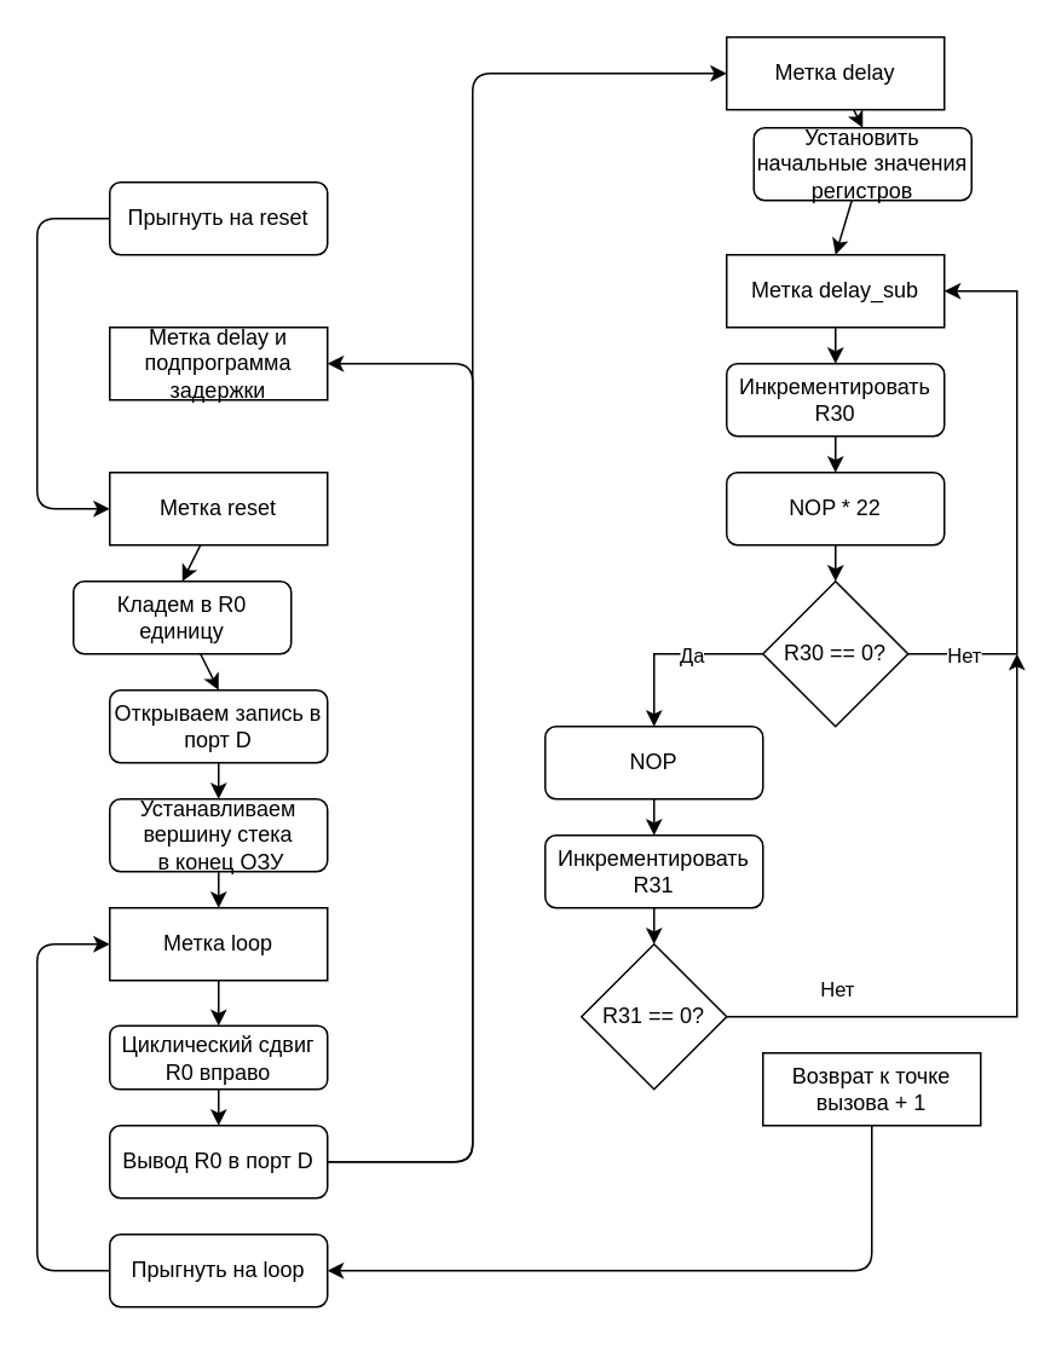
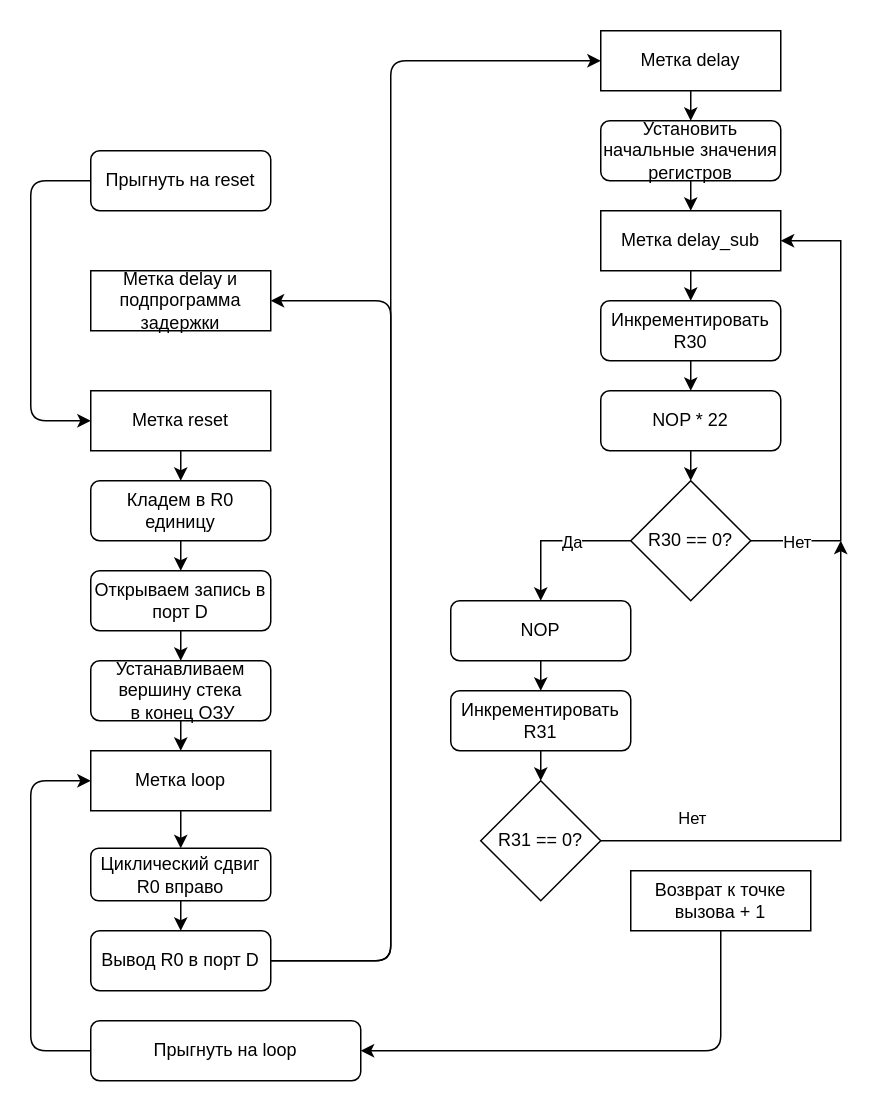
  <mxCell id="0" />
  <mxCell id="1" parent="0" />
  <mxCell id="2" style="edgeStyle=none;html=1;entryX=0.5;entryY=0;entryDx=0;entryDy=0;rounded=0;" parent="1" source="3" target="7" edge="1"><mxGeometry relative="1" as="geometry"><Array as="points" /></mxGeometry></mxCell>
  <mxCell id="3" value="Метка delay" style="rounded=0;whiteSpace=wrap;html=1;" parent="1" vertex="1"><mxGeometry x="400" y="20" width="120" height="40" as="geometry" /></mxCell>
  <mxCell id="4" style="edgeStyle=none;html=1;entryX=0;entryY=0.5;entryDx=0;entryDy=0;" edge="1" parent="1" source="5" target="29"><mxGeometry relative="1" as="geometry"><Array as="points"><mxPoint x="20" y="120" /><mxPoint x="20" y="280" /></Array></mxGeometry></mxCell>
  <mxCell id="5" value="Прыгнуть на reset" style="rounded=1;whiteSpace=wrap;html=1;" parent="1" vertex="1"><mxGeometry x="60" y="100" width="120" height="40" as="geometry" /></mxCell>
  <mxCell id="6" style="edgeStyle=none;html=1;entryX=0.5;entryY=0;entryDx=0;entryDy=0;" parent="1" source="7" target="9" edge="1"><mxGeometry relative="1" as="geometry" /></mxCell>
- <mxCell id="7" value="Установить начальные значения регистров" style="rounded=1;whiteSpace=wrap;html=1;" parent="1" vertex="1"><mxGeometry x="415" y="70" width="120" height="40" as="geometry" /></mxCell>
+ <mxCell id="7" value="Установить начальные значения регистров" style="rounded=1;whiteSpace=wrap;html=1;" parent="1" vertex="1"><mxGeometry x="400" y="80" width="120" height="40" as="geometry" /></mxCell>
  <mxCell id="8" style="edgeStyle=none;html=1;entryX=0.5;entryY=0;entryDx=0;entryDy=0;" parent="1" source="9" target="11" edge="1"><mxGeometry relative="1" as="geometry" /></mxCell>
  <mxCell id="9" value="Метка delay_sub" style="rounded=0;whiteSpace=wrap;html=1;" parent="1" vertex="1"><mxGeometry x="400" y="140" width="120" height="40" as="geometry" /></mxCell>
  <mxCell id="10" style="edgeStyle=none;html=1;entryX=0.5;entryY=0;entryDx=0;entryDy=0;" parent="1" source="11" target="13" edge="1"><mxGeometry relative="1" as="geometry" /></mxCell>
  <mxCell id="11" value="Инкрементировать R30" style="rounded=1;whiteSpace=wrap;html=1;" parent="1" vertex="1"><mxGeometry x="400" y="200" width="120" height="40" as="geometry" /></mxCell>
  <mxCell id="12" style="edgeStyle=none;html=1;entryX=0.5;entryY=0;entryDx=0;entryDy=0;" parent="1" source="13" target="18" edge="1"><mxGeometry relative="1" as="geometry" /></mxCell>
  <mxCell id="13" value="NOP * 22" style="rounded=1;whiteSpace=wrap;html=1;" parent="1" vertex="1"><mxGeometry x="400" y="260" width="120" height="40" as="geometry" /></mxCell>
  <mxCell id="14" style="edgeStyle=none;html=1;entryX=1;entryY=0.5;entryDx=0;entryDy=0;rounded=0;" parent="1" source="18" target="9" edge="1"><mxGeometry relative="1" as="geometry"><Array as="points"><mxPoint x="560" y="360" /><mxPoint x="560" y="160" /></Array></mxGeometry></mxCell>
  <mxCell id="15" value="Нет" style="edgeLabel;html=1;align=center;verticalAlign=middle;resizable=0;points=[];" parent="14" vertex="1" connectable="0"><mxGeometry x="0.106" relative="1" as="geometry"><mxPoint x="-30" y="106" as="offset" /></mxGeometry></mxCell>
  <mxCell id="16" style="edgeStyle=none;rounded=0;html=1;entryX=0.5;entryY=0;entryDx=0;entryDy=0;exitX=0;exitY=0.5;exitDx=0;exitDy=0;" parent="1" source="18" target="22" edge="1"><mxGeometry relative="1" as="geometry"><Array as="points"><mxPoint x="360" y="360" /></Array></mxGeometry></mxCell>
  <mxCell id="17" value="Да" style="edgeLabel;html=1;align=center;verticalAlign=middle;resizable=0;points=[];" parent="16" vertex="1" connectable="0"><mxGeometry x="-0.452" relative="1" as="geometry"><mxPoint x="-13" as="offset" /></mxGeometry></mxCell>
  <mxCell id="18" value="R30 == 0?" style="rhombus;whiteSpace=wrap;html=1;rounded=0;" parent="1" vertex="1"><mxGeometry x="420" y="320" width="80" height="80" as="geometry" /></mxCell>
  <mxCell id="19" style="edgeStyle=none;rounded=0;html=1;entryX=0.5;entryY=0;entryDx=0;entryDy=0;exitX=0.5;exitY=1;exitDx=0;exitDy=0;" parent="1" source="20" target="25" edge="1"><mxGeometry relative="1" as="geometry" /></mxCell>
  <mxCell id="20" value="Инкрементировать R31" style="rounded=1;whiteSpace=wrap;html=1;" parent="1" vertex="1"><mxGeometry x="300" y="460" width="120" height="40" as="geometry" /></mxCell>
  <mxCell id="21" style="edgeStyle=none;rounded=0;html=1;entryX=0.5;entryY=0;entryDx=0;entryDy=0;" parent="1" source="22" target="20" edge="1"><mxGeometry relative="1" as="geometry" /></mxCell>
  <mxCell id="22" value="NOP" style="rounded=1;whiteSpace=wrap;html=1;" parent="1" vertex="1"><mxGeometry x="300" y="400" width="120" height="40" as="geometry" /></mxCell>
  <mxCell id="23" style="edgeStyle=none;rounded=0;html=1;" parent="1" source="25" edge="1"><mxGeometry relative="1" as="geometry"><mxPoint x="560" y="360" as="targetPoint" /><Array as="points"><mxPoint x="560" y="560" /><mxPoint x="560" y="460" /></Array></mxGeometry></mxCell>
  <mxCell id="24" value="Нет" style="edgeLabel;html=1;align=center;verticalAlign=middle;resizable=0;points=[];" parent="23" vertex="1" connectable="0"><mxGeometry x="0.182" relative="1" as="geometry"><mxPoint x="-100" y="37" as="offset" /></mxGeometry></mxCell>
  <mxCell id="25" value="R31&amp;nbsp;== 0?" style="rhombus;whiteSpace=wrap;html=1;rounded=0;" parent="1" vertex="1"><mxGeometry x="320" y="520" width="80" height="80" as="geometry" /></mxCell>
  <mxCell id="26" style="edgeStyle=none;html=1;entryX=1;entryY=0.5;entryDx=0;entryDy=0;" edge="1" parent="1" source="27" target="45"><mxGeometry relative="1" as="geometry"><mxPoint x="190" y="700" as="targetPoint" /><Array as="points"><mxPoint x="480" y="700" /></Array></mxGeometry></mxCell>
  <mxCell id="27" value="Возврат к точке вызова + 1" style="rounded=0;whiteSpace=wrap;html=1;" parent="1" vertex="1"><mxGeometry x="420" y="580" width="120" height="40" as="geometry" /></mxCell>
  <mxCell id="28" style="edgeStyle=none;html=1;entryX=0.5;entryY=0;entryDx=0;entryDy=0;" edge="1" parent="1" source="29" target="32"><mxGeometry relative="1" as="geometry" /></mxCell>
  <mxCell id="29" value="Метка reset" style="rounded=0;whiteSpace=wrap;html=1;" vertex="1" parent="1"><mxGeometry x="60" y="260" width="120" height="40" as="geometry" /></mxCell>
  <mxCell id="30" value="Метка delay и подпрограмма задержки" style="rounded=0;whiteSpace=wrap;html=1;" vertex="1" parent="1"><mxGeometry x="60" y="180" width="120" height="40" as="geometry" /></mxCell>
  <mxCell id="31" style="edgeStyle=none;html=1;entryX=0.5;entryY=0;entryDx=0;entryDy=0;" edge="1" parent="1" source="32" target="34"><mxGeometry relative="1" as="geometry" /></mxCell>
- <mxCell id="32" value="Кладем в R0 единицу" style="rounded=1;whiteSpace=wrap;html=1;" vertex="1" parent="1"><mxGeometry x="40" y="320" width="120" height="40" as="geometry" /></mxCell>
+ <mxCell id="32" value="Кладем в R0 единицу" style="rounded=1;whiteSpace=wrap;html=1;" vertex="1" parent="1"><mxGeometry x="60" y="320" width="120" height="40" as="geometry" /></mxCell>
  <mxCell id="33" style="edgeStyle=none;html=1;entryX=0.5;entryY=0;entryDx=0;entryDy=0;" edge="1" parent="1" source="34" target="36"><mxGeometry relative="1" as="geometry" /></mxCell>
  <mxCell id="34" value="Открываем запись в порт D" style="rounded=1;whiteSpace=wrap;html=1;" vertex="1" parent="1"><mxGeometry x="60" y="380" width="120" height="40" as="geometry" /></mxCell>
  <mxCell id="35" style="edgeStyle=none;html=1;entryX=0.5;entryY=0;entryDx=0;entryDy=0;" edge="1" parent="1" source="36" target="38"><mxGeometry relative="1" as="geometry" /></mxCell>
  <mxCell id="36" value="Устанавливаем вершину стека&lt;br&gt;&amp;nbsp;в конец ОЗУ" style="rounded=1;whiteSpace=wrap;html=1;" vertex="1" parent="1"><mxGeometry x="60" y="440" width="120" height="40" as="geometry" /></mxCell>
  <mxCell id="37" style="edgeStyle=none;html=1;entryX=0.5;entryY=0;entryDx=0;entryDy=0;" edge="1" parent="1" source="38" target="40"><mxGeometry relative="1" as="geometry" /></mxCell>
  <mxCell id="38" value="Метка loop" style="rounded=0;whiteSpace=wrap;html=1;" vertex="1" parent="1"><mxGeometry x="60" y="500" width="120" height="40" as="geometry" /></mxCell>
  <mxCell id="39" style="edgeStyle=none;html=1;entryX=0.5;entryY=0;entryDx=0;entryDy=0;" edge="1" parent="1" source="40" target="43"><mxGeometry relative="1" as="geometry" /></mxCell>
  <mxCell id="40" value="Циклический сдвиг R0 вправо" style="rounded=1;whiteSpace=wrap;html=1;" vertex="1" parent="1"><mxGeometry x="60" y="565" width="120" height="35" as="geometry" /></mxCell>
  <mxCell id="41" style="edgeStyle=none;html=1;" edge="1" parent="1" source="43"><mxGeometry relative="1" as="geometry"><mxPoint x="400" y="40" as="targetPoint" /><Array as="points"><mxPoint x="260" y="640" /><mxPoint x="260" y="200" /><mxPoint x="260" y="40" /></Array></mxGeometry></mxCell>
  <mxCell id="42" style="edgeStyle=none;html=1;entryX=1;entryY=0.5;entryDx=0;entryDy=0;" edge="1" parent="1" source="43" target="30"><mxGeometry relative="1" as="geometry"><Array as="points"><mxPoint x="260" y="640" /><mxPoint x="260" y="200" /></Array></mxGeometry></mxCell>
  <mxCell id="43" value="Вывод R0 в порт D" style="rounded=1;whiteSpace=wrap;html=1;" vertex="1" parent="1"><mxGeometry x="60" y="620" width="120" height="40" as="geometry" /></mxCell>
  <mxCell id="44" style="edgeStyle=none;html=1;entryX=0;entryY=0.5;entryDx=0;entryDy=0;" edge="1" parent="1" source="45" target="38"><mxGeometry relative="1" as="geometry"><Array as="points"><mxPoint x="20" y="700" /><mxPoint x="20" y="520" /></Array></mxGeometry></mxCell>
- <mxCell id="45" value="Прыгнуть на loop" style="rounded=1;whiteSpace=wrap;html=1;" vertex="1" parent="1"><mxGeometry x="60" y="680" width="120" height="40" as="geometry" /></mxCell>
+ <mxCell id="45" value="Прыгнуть на loop" style="rounded=1;whiteSpace=wrap;html=1;" vertex="1" parent="1"><mxGeometry x="60" y="680" width="180" height="40" as="geometry" /></mxCell>
